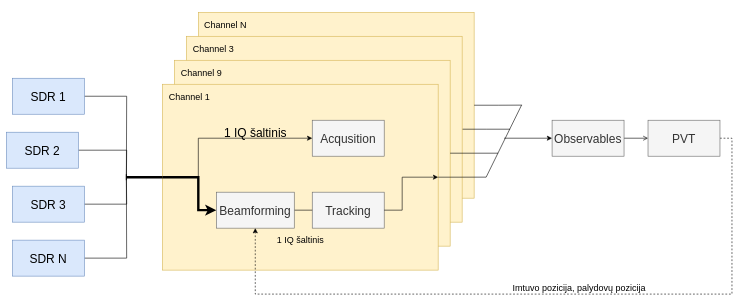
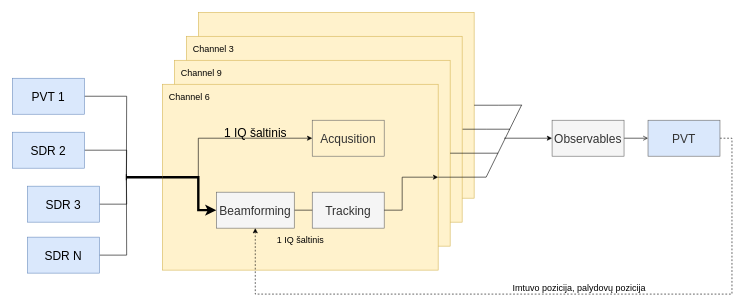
  <mxCell id="0" />
  <mxCell id="1" parent="0" />
  <mxCell id="2" value="" style="group" parent="1" vertex="1" connectable="0"><mxGeometry x="330" y="20" width="460" height="310" as="geometry" /></mxCell>
  <mxCell id="3" value="" style="whiteSpace=wrap;html=1;fillColor=#fff2cc;strokeColor=#d6b656;" parent="2" vertex="1"><mxGeometry width="460" height="310" as="geometry" /></mxCell>
- <mxCell id="4" value="&lt;font style=&quot;font-size: 15px&quot;&gt;Channel N&lt;/font&gt;" style="text;html=1;align=center;verticalAlign=middle;resizable=0;points=[];autosize=1;strokeColor=none;" parent="2" vertex="1"><mxGeometry y="10" width="90" height="20" as="geometry" /></mxCell>
  <mxCell id="5" style="edgeStyle=orthogonalEdgeStyle;rounded=0;jumpSize=6;orthogonalLoop=1;jettySize=auto;html=1;exitX=1;exitY=0.5;exitDx=0;exitDy=0;endSize=6;strokeWidth=1;endArrow=none;endFill=0;" parent="1" source="6" edge="1"><mxGeometry relative="1" as="geometry"><mxPoint x="850" y="215" as="targetPoint" /></mxGeometry></mxCell>
  <mxCell id="6" value="" style="whiteSpace=wrap;html=1;fillColor=#fff2cc;strokeColor=#d6b656;" parent="1" vertex="1"><mxGeometry x="310" y="60" width="460" height="310" as="geometry" /></mxCell>
  <mxCell id="7" value="" style="group" parent="1" vertex="1" connectable="0"><mxGeometry x="290" y="100" width="460" height="310" as="geometry" /></mxCell>
  <mxCell id="8" value="" style="whiteSpace=wrap;html=1;fillColor=#fff2cc;strokeColor=#d6b656;" parent="7" vertex="1"><mxGeometry width="460" height="310" as="geometry" /></mxCell>
  <mxCell id="9" value="&lt;font style=&quot;font-size: 15px&quot;&gt;Channel 9&lt;/font&gt;" style="text;html=1;align=center;verticalAlign=middle;resizable=0;points=[];autosize=1;strokeColor=none;" parent="7" vertex="1"><mxGeometry x="5" y="10" width="80" height="20" as="geometry" /></mxCell>
  <mxCell id="10" value="" style="group" parent="1" vertex="1" connectable="0"><mxGeometry x="270" y="140" width="460" height="310" as="geometry" /></mxCell>
  <mxCell id="11" value="" style="group" parent="10" vertex="1" connectable="0"><mxGeometry width="460" height="310" as="geometry" /></mxCell>
  <mxCell id="12" value="" style="whiteSpace=wrap;html=1;fillColor=#fff2cc;strokeColor=#d6b656;" parent="11" vertex="1"><mxGeometry width="460" height="310" as="geometry" /></mxCell>
- <mxCell id="13" value="&lt;font style=&quot;font-size: 15px&quot;&gt;Channel 1&lt;/font&gt;" style="text;html=1;align=center;verticalAlign=middle;resizable=0;points=[];autosize=1;strokeColor=none;" parent="11" vertex="1"><mxGeometry x="5" y="10" width="80" height="20" as="geometry" /></mxCell>
+ <mxCell id="13" value="&lt;font style=&quot;font-size: 15px&quot;&gt;Channel 6&lt;/font&gt;" style="text;html=1;align=center;verticalAlign=middle;resizable=0;points=[];autosize=1;strokeColor=none;" parent="11" vertex="1"><mxGeometry x="5" y="10" width="80" height="20" as="geometry" /></mxCell>
  <mxCell id="14" value="&lt;font style=&quot;font-size: 20px&quot;&gt;Tracking&lt;/font&gt;" style="rounded=0;whiteSpace=wrap;html=1;fillColor=#f5f5f5;strokeColor=#666666;fontColor=#333333;" parent="11" vertex="1"><mxGeometry x="250" y="180" width="120" height="60" as="geometry" /></mxCell>
  <mxCell id="15" style="edgeStyle=orthogonalEdgeStyle;rounded=0;orthogonalLoop=1;jettySize=auto;html=1;exitX=1;exitY=0.5;exitDx=0;exitDy=0;entryX=1;entryY=0.5;entryDx=0;entryDy=0;" parent="11" source="14" target="12" edge="1"><mxGeometry relative="1" as="geometry"><Array as="points"><mxPoint x="400" y="210" /><mxPoint x="400" y="155" /></Array></mxGeometry></mxCell>
- <mxCell id="16" value="&lt;font style=&quot;font-size: 20px&quot;&gt;Acqusition&lt;/font&gt;" style="rounded=0;whiteSpace=wrap;html=1;fillColor=#f5f5f5;strokeColor=#666666;fontColor=#333333;" parent="11" vertex="1"><mxGeometry x="250" y="60" width="120" height="60" as="geometry" /></mxCell>
+ <mxCell id="16" value="&lt;font style=&quot;font-size: 20px&quot;&gt;Acqusition&lt;/font&gt;" style="rounded=0;whiteSpace=wrap;html=1;fillColor=#fff2cc;strokeColor=#666666;fontColor=#333333;" parent="11" vertex="1"><mxGeometry x="250" y="60" width="120" height="60" as="geometry" /></mxCell>
  <mxCell id="17" style="edgeStyle=orthogonalEdgeStyle;rounded=0;orthogonalLoop=1;jettySize=auto;html=1;exitX=0;exitY=0.5;exitDx=0;exitDy=0;entryX=0;entryY=0.5;entryDx=0;entryDy=0;" parent="11" source="12" target="16" edge="1"><mxGeometry relative="1" as="geometry"><Array as="points"><mxPoint x="60" y="155" /><mxPoint x="60" y="90" /></Array></mxGeometry></mxCell>
  <mxCell id="18" style="edgeStyle=orthogonalEdgeStyle;rounded=0;orthogonalLoop=1;jettySize=auto;html=1;exitX=0;exitY=0.5;exitDx=0;exitDy=0;endSize=6;jumpSize=6;strokeWidth=4;" parent="10" source="12" edge="1"><mxGeometry relative="1" as="geometry"><mxPoint x="90" y="210" as="targetPoint" /><Array as="points"><mxPoint x="60" y="155" /><mxPoint x="60" y="210" /></Array></mxGeometry></mxCell>
  <mxCell id="19" style="edgeStyle=orthogonalEdgeStyle;rounded=0;orthogonalLoop=1;jettySize=auto;html=1;exitX=1;exitY=0.5;exitDx=0;exitDy=0;entryX=0;entryY=0.5;entryDx=0;entryDy=0;endArrow=none;" parent="1" source="20" target="14" edge="1"><mxGeometry relative="1" as="geometry" /></mxCell>
  <mxCell id="20" value="&lt;font style=&quot;font-size: 20px&quot;&gt;Beamforming&lt;/font&gt;" style="rounded=0;whiteSpace=wrap;html=1;fillColor=#f5f5f5;strokeColor=#666666;fontColor=#333333;" parent="1" vertex="1"><mxGeometry x="360" y="320" width="130" height="60" as="geometry" /></mxCell>
  <mxCell id="21" value="&lt;font style=&quot;font-size: 15px&quot;&gt;1 IQ šaltinis&lt;/font&gt;" style="text;html=1;align=center;verticalAlign=middle;resizable=0;points=[];autosize=1;strokeColor=none;" parent="1" vertex="1"><mxGeometry x="455" y="390" width="90" height="20" as="geometry" /></mxCell>
  <mxCell id="22" value="&lt;font style=&quot;font-size: 20px&quot;&gt;1 IQ šaltinis&lt;/font&gt;" style="text;html=1;align=center;verticalAlign=middle;resizable=0;points=[];autosize=1;strokeColor=none;" parent="1" vertex="1"><mxGeometry x="365" y="210" width="120" height="20" as="geometry" /></mxCell>
  <mxCell id="23" value="&lt;font style=&quot;font-size: 15px&quot;&gt;Channel 3&lt;/font&gt;" style="text;html=1;align=center;verticalAlign=middle;resizable=0;points=[];autosize=1;strokeColor=none;" parent="1" vertex="1"><mxGeometry x="315" y="70" width="80" height="20" as="geometry" /></mxCell>
  <mxCell id="24" style="edgeStyle=orthogonalEdgeStyle;rounded=0;jumpSize=6;orthogonalLoop=1;jettySize=auto;html=1;exitX=1;exitY=0.5;exitDx=0;exitDy=0;endSize=6;strokeWidth=1;endArrow=none;endFill=0;" parent="1" source="8" edge="1"><mxGeometry relative="1" as="geometry"><mxPoint x="830" y="255" as="targetPoint" /></mxGeometry></mxCell>
  <mxCell id="25" style="edgeStyle=orthogonalEdgeStyle;rounded=0;jumpSize=6;orthogonalLoop=1;jettySize=auto;html=1;exitX=1;exitY=0.5;exitDx=0;exitDy=0;endSize=6;strokeWidth=1;endArrow=none;endFill=0;" parent="1" source="3" edge="1"><mxGeometry relative="1" as="geometry"><mxPoint x="870" y="174.828" as="targetPoint" /></mxGeometry></mxCell>
  <mxCell id="26" value="" style="endArrow=none;html=1;endSize=6;strokeWidth=1;" parent="1" edge="1"><mxGeometry width="50" height="50" relative="1" as="geometry"><mxPoint x="810" y="295" as="sourcePoint" /><mxPoint x="869" y="175" as="targetPoint" /></mxGeometry></mxCell>
  <mxCell id="27" style="edgeStyle=orthogonalEdgeStyle;rounded=0;jumpSize=6;orthogonalLoop=1;jettySize=auto;html=1;exitX=1;exitY=0.5;exitDx=0;exitDy=0;endSize=6;strokeWidth=1;endArrow=none;endFill=0;" parent="1" source="12" edge="1"><mxGeometry relative="1" as="geometry"><mxPoint x="810" y="294.953" as="targetPoint" /></mxGeometry></mxCell>
  <mxCell id="28" value="" style="endArrow=classic;html=1;endSize=6;strokeWidth=1;" parent="1" edge="1"><mxGeometry width="50" height="50" relative="1" as="geometry"><mxPoint x="840" y="230" as="sourcePoint" /><mxPoint x="920" y="230" as="targetPoint" /></mxGeometry></mxCell>
  <mxCell id="29" style="edgeStyle=orthogonalEdgeStyle;rounded=0;jumpSize=6;orthogonalLoop=1;jettySize=auto;html=1;exitX=1;exitY=0.5;exitDx=0;exitDy=0;entryX=0;entryY=0.5;entryDx=0;entryDy=0;endArrow=open;endFill=1;endSize=6;strokeWidth=1;" parent="1" source="30" target="32" edge="1"><mxGeometry relative="1" as="geometry" /></mxCell>
  <mxCell id="30" value="&lt;font style=&quot;font-size: 20px&quot;&gt;Observables&lt;/font&gt;" style="rounded=0;whiteSpace=wrap;html=1;fillColor=#f5f5f5;strokeColor=#666666;fontColor=#333333;" parent="1" vertex="1"><mxGeometry x="920" y="200" width="120" height="60" as="geometry" /></mxCell>
  <mxCell id="31" style="edgeStyle=orthogonalEdgeStyle;rounded=0;jumpSize=6;orthogonalLoop=1;jettySize=auto;html=1;exitX=1;exitY=0.5;exitDx=0;exitDy=0;entryX=0.5;entryY=1;entryDx=0;entryDy=0;endArrow=classic;endFill=1;endSize=6;strokeWidth=1;dashed=1;" parent="1" source="32" target="20" edge="1"><mxGeometry relative="1" as="geometry"><Array as="points"><mxPoint x="1220" y="230" /><mxPoint x="1220" y="490" /><mxPoint x="425" y="490" /></Array></mxGeometry></mxCell>
- <mxCell id="32" value="&lt;font style=&quot;font-size: 20px&quot;&gt;PVT&lt;/font&gt;" style="rounded=0;whiteSpace=wrap;html=1;fillColor=#f5f5f5;strokeColor=#666666;fontColor=#333333;" parent="1" vertex="1"><mxGeometry x="1080" y="200" width="120" height="60" as="geometry" /></mxCell>
+ <mxCell id="32" value="&lt;font style=&quot;font-size: 20px&quot;&gt;PVT&lt;/font&gt;" style="rounded=0;whiteSpace=wrap;html=1;fillColor=#dae8fc;strokeColor=#666666;fontColor=#333333;" parent="1" vertex="1"><mxGeometry x="1080" y="200" width="120" height="60" as="geometry" /></mxCell>
  <mxCell id="33" style="edgeStyle=orthogonalEdgeStyle;rounded=0;jumpSize=6;orthogonalLoop=1;jettySize=auto;html=1;exitX=1;exitY=0.5;exitDx=0;exitDy=0;endArrow=none;endFill=0;endSize=6;strokeWidth=1;" parent="1" source="34" edge="1"><mxGeometry relative="1" as="geometry"><mxPoint x="210" y="300" as="targetPoint" /></mxGeometry></mxCell>
- <mxCell id="34" value="&lt;font style=&quot;font-size: 20px&quot;&gt;SDR 1&lt;/font&gt;" style="rounded=0;whiteSpace=wrap;html=1;fillColor=#dae8fc;strokeColor=#6c8ebf;" parent="1" vertex="1"><mxGeometry x="20" y="130" width="120" height="60" as="geometry" /></mxCell>
+ <mxCell id="34" value="&lt;font style=&quot;font-size: 20px&quot;&gt;PVT 1&lt;/font&gt;" style="rounded=0;whiteSpace=wrap;html=1;fillColor=#dae8fc;strokeColor=#6c8ebf;" parent="1" vertex="1"><mxGeometry x="20" y="130" width="120" height="60" as="geometry" /></mxCell>
  <mxCell id="35" style="edgeStyle=orthogonalEdgeStyle;rounded=0;jumpSize=6;orthogonalLoop=1;jettySize=auto;html=1;exitX=1;exitY=0.5;exitDx=0;exitDy=0;endArrow=none;endFill=0;endSize=6;strokeWidth=1;" parent="1" source="36" edge="1"><mxGeometry relative="1" as="geometry"><mxPoint x="210" y="300" as="targetPoint" /></mxGeometry></mxCell>
- <mxCell id="36" value="&lt;font style=&quot;font-size: 20px&quot;&gt;SDR 2&lt;/font&gt;" style="rounded=0;whiteSpace=wrap;html=1;fillColor=#dae8fc;strokeColor=#6c8ebf;" parent="1" vertex="1"><mxGeometry x="10" y="220" width="120" height="60" as="geometry" /></mxCell>
+ <mxCell id="36" value="&lt;font style=&quot;font-size: 20px&quot;&gt;SDR 2&lt;/font&gt;" style="rounded=0;whiteSpace=wrap;html=1;fillColor=#dae8fc;strokeColor=#6c8ebf;" parent="1" vertex="1"><mxGeometry x="20" y="220" width="120" height="60" as="geometry" /></mxCell>
  <mxCell id="37" style="edgeStyle=orthogonalEdgeStyle;rounded=0;jumpSize=6;orthogonalLoop=1;jettySize=auto;html=1;exitX=1;exitY=0.5;exitDx=0;exitDy=0;endArrow=none;endFill=0;endSize=6;strokeWidth=1;" parent="1" source="38" edge="1"><mxGeometry relative="1" as="geometry"><mxPoint x="210" y="290" as="targetPoint" /></mxGeometry></mxCell>
- <mxCell id="38" value="&lt;font style=&quot;font-size: 20px&quot;&gt;SDR 3&lt;/font&gt;" style="rounded=0;whiteSpace=wrap;html=1;fillColor=#dae8fc;strokeColor=#6c8ebf;" parent="1" vertex="1"><mxGeometry x="20" y="310" width="120" height="60" as="geometry" /></mxCell>
+ <mxCell id="38" value="&lt;font style=&quot;font-size: 20px&quot;&gt;SDR 3&lt;/font&gt;" style="rounded=0;whiteSpace=wrap;html=1;fillColor=#dae8fc;strokeColor=#6c8ebf;" parent="1" vertex="1"><mxGeometry x="45" y="310" width="120" height="60" as="geometry" /></mxCell>
  <mxCell id="39" style="edgeStyle=orthogonalEdgeStyle;rounded=0;jumpSize=6;orthogonalLoop=1;jettySize=auto;html=1;exitX=1;exitY=0.5;exitDx=0;exitDy=0;endArrow=none;endFill=0;endSize=6;strokeWidth=1;" parent="1" source="40" edge="1"><mxGeometry relative="1" as="geometry"><mxPoint x="210" y="290" as="targetPoint" /></mxGeometry></mxCell>
- <mxCell id="40" value="&lt;font style=&quot;font-size: 20px&quot;&gt;SDR N&lt;/font&gt;" style="rounded=0;whiteSpace=wrap;html=1;fillColor=#dae8fc;strokeColor=#6c8ebf;" parent="1" vertex="1"><mxGeometry x="20" y="400" width="120" height="60" as="geometry" /></mxCell>
+ <mxCell id="40" value="&lt;font style=&quot;font-size: 20px&quot;&gt;SDR N&lt;/font&gt;" style="rounded=0;whiteSpace=wrap;html=1;fillColor=#dae8fc;strokeColor=#6c8ebf;" parent="1" vertex="1"><mxGeometry x="45" y="395" width="120" height="60" as="geometry" /></mxCell>
  <mxCell id="41" value="" style="endArrow=none;html=1;endSize=6;strokeWidth=4;entryX=0;entryY=0.5;entryDx=0;entryDy=0;" parent="1" target="12" edge="1"><mxGeometry width="50" height="50" relative="1" as="geometry"><mxPoint x="210" y="295" as="sourcePoint" /><mxPoint x="270" y="240" as="targetPoint" /></mxGeometry></mxCell>
  <mxCell id="42" value="&lt;font style=&quot;font-size: 15px&quot;&gt;Imtuvo pozicija, palydovų pozicija&lt;/font&gt;" style="text;html=1;align=center;verticalAlign=middle;resizable=0;points=[];autosize=1;strokeColor=none;" parent="1" vertex="1"><mxGeometry x="845" y="470" width="240" height="20" as="geometry" /></mxCell>
